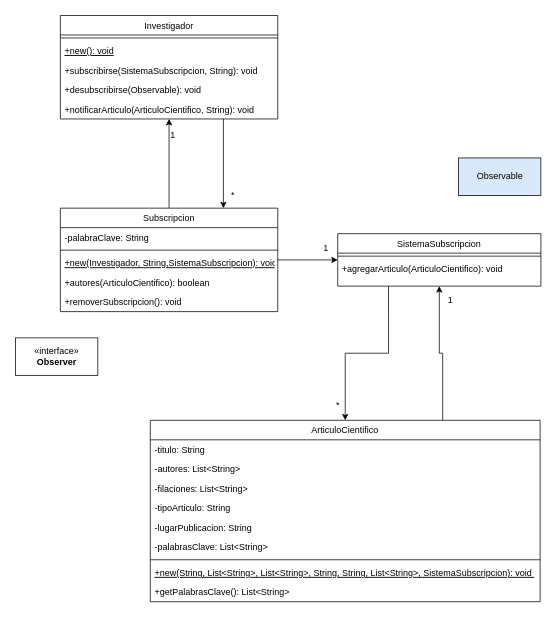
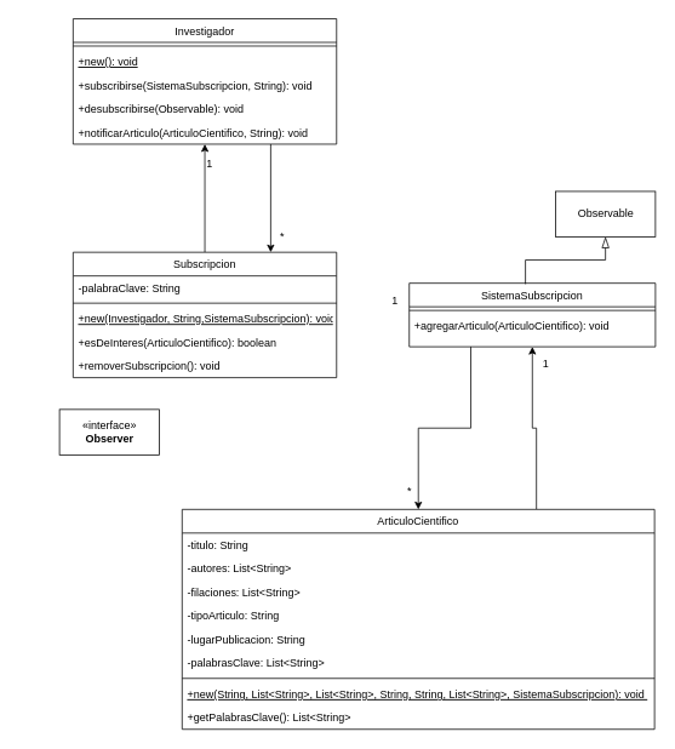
  <mxCell id="0" />
  <mxCell id="1" parent="0" />
  <mxCell id="2" style="edgeStyle=orthogonalEdgeStyle;rounded=0;orthogonalLoop=1;jettySize=auto;html=1;exitX=0.75;exitY=0;exitDx=0;exitDy=0;entryX=0.5;entryY=1;entryDx=0;entryDy=0;" edge="1" parent="1" source="3" target="21"><mxGeometry relative="1" as="geometry" /></mxCell>
  <mxCell id="3" value="ArticuloCientifico" style="swimlane;fontStyle=0;align=center;verticalAlign=top;childLayout=stackLayout;horizontal=1;startSize=26;horizontalStack=0;resizeParent=1;resizeLast=0;collapsible=1;marginBottom=0;rounded=0;shadow=0;strokeWidth=1;" parent="1" vertex="1"><mxGeometry x="200" y="560" width="520" height="242" as="geometry"><mxRectangle x="130" y="380" width="160" height="26" as="alternateBounds" /></mxGeometry></mxCell>
  <mxCell id="4" value="-titulo: String" style="text;align=left;verticalAlign=top;spacingLeft=4;spacingRight=4;overflow=hidden;rotatable=0;points=[[0,0.5],[1,0.5]];portConstraint=eastwest;" parent="3" vertex="1"><mxGeometry y="26" width="520" height="26" as="geometry" /></mxCell>
  <mxCell id="5" value="-autores: List&lt;String&gt;" style="text;align=left;verticalAlign=top;spacingLeft=4;spacingRight=4;overflow=hidden;rotatable=0;points=[[0,0.5],[1,0.5]];portConstraint=eastwest;" parent="3" vertex="1"><mxGeometry y="52" width="520" height="26" as="geometry" /></mxCell>
  <mxCell id="6" value="-filaciones: List&lt;String&gt;" style="text;align=left;verticalAlign=top;spacingLeft=4;spacingRight=4;overflow=hidden;rotatable=0;points=[[0,0.5],[1,0.5]];portConstraint=eastwest;" parent="3" vertex="1"><mxGeometry y="78" width="520" height="26" as="geometry" /></mxCell>
  <mxCell id="7" value="-tipoArticulo: String" style="text;align=left;verticalAlign=top;spacingLeft=4;spacingRight=4;overflow=hidden;rotatable=0;points=[[0,0.5],[1,0.5]];portConstraint=eastwest;" parent="3" vertex="1"><mxGeometry y="104" width="520" height="26" as="geometry" /></mxCell>
  <mxCell id="8" value="-lugarPublicacion: String" style="text;align=left;verticalAlign=top;spacingLeft=4;spacingRight=4;overflow=hidden;rotatable=0;points=[[0,0.5],[1,0.5]];portConstraint=eastwest;" parent="3" vertex="1"><mxGeometry y="130" width="520" height="26" as="geometry" /></mxCell>
  <mxCell id="9" value="-palabrasClave: List&lt;String&gt;" style="text;align=left;verticalAlign=top;spacingLeft=4;spacingRight=4;overflow=hidden;rotatable=0;points=[[0,0.5],[1,0.5]];portConstraint=eastwest;" parent="3" vertex="1"><mxGeometry y="156" width="520" height="26" as="geometry" /></mxCell>
  <mxCell id="10" value="" style="line;html=1;strokeWidth=1;align=left;verticalAlign=middle;spacingTop=-1;spacingLeft=3;spacingRight=3;rotatable=0;labelPosition=right;points=[];portConstraint=eastwest;" parent="3" vertex="1"><mxGeometry y="182" width="520" height="8" as="geometry" /></mxCell>
  <mxCell id="11" value="+new(String, List&lt;String&gt;, List&lt;String&gt;, String, String, List&lt;String&gt;, SistemaSubscripcion): void " style="text;align=left;verticalAlign=top;spacingLeft=4;spacingRight=4;overflow=hidden;rotatable=0;points=[[0,0.5],[1,0.5]];portConstraint=eastwest;fontStyle=4" vertex="1" parent="3"><mxGeometry y="190" width="520" height="26" as="geometry" /></mxCell>
  <mxCell id="12" value="+getPalabrasClave(): List&lt;String&gt;" style="text;align=left;verticalAlign=top;spacingLeft=4;spacingRight=4;overflow=hidden;rotatable=0;points=[[0,0.5],[1,0.5]];portConstraint=eastwest;" vertex="1" parent="3"><mxGeometry y="216" width="520" height="26" as="geometry" /></mxCell>
  <mxCell id="13" style="edgeStyle=orthogonalEdgeStyle;rounded=0;orthogonalLoop=1;jettySize=auto;html=1;exitX=0.75;exitY=1;exitDx=0;exitDy=0;entryX=0.75;entryY=0;entryDx=0;entryDy=0;" edge="1" parent="1" source="14" target="26"><mxGeometry relative="1" as="geometry" /></mxCell>
  <mxCell id="14" value="Investigador" style="swimlane;fontStyle=0;align=center;verticalAlign=top;childLayout=stackLayout;horizontal=1;startSize=26;horizontalStack=0;resizeParent=1;resizeLast=0;collapsible=1;marginBottom=0;rounded=0;shadow=0;strokeWidth=1;" parent="1" vertex="1"><mxGeometry x="80" y="20" width="290" height="138" as="geometry"><mxRectangle x="70" y="190" width="160" height="26" as="alternateBounds" /></mxGeometry></mxCell>
  <mxCell id="15" value="" style="line;html=1;strokeWidth=1;align=left;verticalAlign=middle;spacingTop=-1;spacingLeft=3;spacingRight=3;rotatable=0;labelPosition=right;points=[];portConstraint=eastwest;" parent="14" vertex="1"><mxGeometry y="26" width="290" height="8" as="geometry" /></mxCell>
  <mxCell id="16" value="+new(): void" style="text;align=left;verticalAlign=top;spacingLeft=4;spacingRight=4;overflow=hidden;rotatable=0;points=[[0,0.5],[1,0.5]];portConstraint=eastwest;fontStyle=4" vertex="1" parent="14"><mxGeometry y="34" width="290" height="26" as="geometry" /></mxCell>
  <mxCell id="17" value="+subscribirse(SistemaSubscripcion, String): void" style="text;align=left;verticalAlign=top;spacingLeft=4;spacingRight=4;overflow=hidden;rotatable=0;points=[[0,0.5],[1,0.5]];portConstraint=eastwest;fontStyle=0" parent="14" vertex="1"><mxGeometry y="60" width="290" height="26" as="geometry" /></mxCell>
  <mxCell id="18" value="+desubscribirse(Observable): void" style="text;align=left;verticalAlign=top;spacingLeft=4;spacingRight=4;overflow=hidden;rotatable=0;points=[[0,0.5],[1,0.5]];portConstraint=eastwest;fontStyle=0" vertex="1" parent="14"><mxGeometry y="86" width="290" height="26" as="geometry" /></mxCell>
  <mxCell id="19" value="+notificarArticulo(ArticuloCientifico, String): void" style="text;align=left;verticalAlign=top;spacingLeft=4;spacingRight=4;overflow=hidden;rotatable=0;points=[[0,0.5],[1,0.5]];portConstraint=eastwest;fontStyle=0" vertex="1" parent="14"><mxGeometry y="112" width="290" height="26" as="geometry" /></mxCell>
  <mxCell id="20" style="edgeStyle=orthogonalEdgeStyle;rounded=0;orthogonalLoop=1;jettySize=auto;html=1;entryX=0.5;entryY=0;entryDx=0;entryDy=0;exitX=0.25;exitY=1;exitDx=0;exitDy=0;" edge="1" parent="1" source="21" target="3"><mxGeometry relative="1" as="geometry" /></mxCell>
  <mxCell id="21" value="SistemaSubscripcion" style="swimlane;fontStyle=0;align=center;verticalAlign=top;childLayout=stackLayout;horizontal=1;startSize=26;horizontalStack=0;resizeParent=1;resizeLast=0;collapsible=1;marginBottom=0;rounded=0;shadow=0;strokeWidth=1;" parent="1" vertex="1"><mxGeometry x="450" y="311" width="271" height="70" as="geometry"><mxRectangle x="460" y="447" width="160" height="26" as="alternateBounds" /></mxGeometry></mxCell>
  <mxCell id="22" value="" style="line;html=1;strokeWidth=1;align=left;verticalAlign=middle;spacingTop=-1;spacingLeft=3;spacingRight=3;rotatable=0;labelPosition=right;points=[];portConstraint=eastwest;" parent="21" vertex="1"><mxGeometry y="26" width="271" height="8" as="geometry" /></mxCell>
  <mxCell id="23" value="+agregarArticulo(ArticuloCientifico): void" style="text;align=left;verticalAlign=top;spacingLeft=4;spacingRight=4;overflow=hidden;rotatable=0;points=[[0,0.5],[1,0.5]];portConstraint=eastwest;fontStyle=0" parent="21" vertex="1"><mxGeometry y="34" width="271" height="26" as="geometry" /></mxCell>
  <mxCell id="24" style="edgeStyle=orthogonalEdgeStyle;rounded=0;orthogonalLoop=1;jettySize=auto;html=1;entryX=0.5;entryY=1;entryDx=0;entryDy=0;" edge="1" parent="1" source="26" target="14"><mxGeometry relative="1" as="geometry"><mxPoint x="460" y="120" as="targetPoint" /></mxGeometry></mxCell>
- <mxCell id="25" style="edgeStyle=orthogonalEdgeStyle;rounded=0;orthogonalLoop=1;jettySize=auto;html=1;entryX=0;entryY=0.5;entryDx=0;entryDy=0;" edge="1" parent="1" source="26" target="21"><mxGeometry relative="1" as="geometry" /></mxCell>
  <mxCell id="26" value="Subscripcion" style="swimlane;fontStyle=0;align=center;verticalAlign=top;childLayout=stackLayout;horizontal=1;startSize=26;horizontalStack=0;resizeParent=1;resizeLast=0;collapsible=1;marginBottom=0;rounded=0;shadow=0;strokeWidth=1;" vertex="1" parent="1"><mxGeometry x="80" y="277" width="290" height="138" as="geometry"><mxRectangle x="70" y="447" width="160" height="26" as="alternateBounds" /></mxGeometry></mxCell>
  <mxCell id="27" value="-palabraClave: String" style="text;align=left;verticalAlign=top;spacingLeft=4;spacingRight=4;overflow=hidden;rotatable=0;points=[[0,0.5],[1,0.5]];portConstraint=eastwest;fontStyle=0" vertex="1" parent="26"><mxGeometry y="26" width="290" height="26" as="geometry" /></mxCell>
  <mxCell id="28" value="" style="line;html=1;strokeWidth=1;align=left;verticalAlign=middle;spacingTop=-1;spacingLeft=3;spacingRight=3;rotatable=0;labelPosition=right;points=[];portConstraint=eastwest;" vertex="1" parent="26"><mxGeometry y="52" width="290" height="8" as="geometry" /></mxCell>
  <mxCell id="29" value="+new(Investigador, String,SistemaSubscripcion): void" style="text;align=left;verticalAlign=top;spacingLeft=4;spacingRight=4;overflow=hidden;rotatable=0;points=[[0,0.5],[1,0.5]];portConstraint=eastwest;fontStyle=4" vertex="1" parent="26"><mxGeometry y="60" width="290" height="26" as="geometry" /></mxCell>
- <mxCell id="30" value="+autores(ArticuloCientifico): boolean" style="text;align=left;verticalAlign=top;spacingLeft=4;spacingRight=4;overflow=hidden;rotatable=0;points=[[0,0.5],[1,0.5]];portConstraint=eastwest;fontStyle=0" vertex="1" parent="26"><mxGeometry y="86" width="290" height="26" as="geometry" /></mxCell>
+ <mxCell id="30" value="+esDeInteres(ArticuloCientifico): boolean" style="text;align=left;verticalAlign=top;spacingLeft=4;spacingRight=4;overflow=hidden;rotatable=0;points=[[0,0.5],[1,0.5]];portConstraint=eastwest;fontStyle=0" vertex="1" parent="26"><mxGeometry y="86" width="290" height="26" as="geometry" /></mxCell>
  <mxCell id="31" value="+removerSubscripcion(): void" style="text;align=left;verticalAlign=top;spacingLeft=4;spacingRight=4;overflow=hidden;rotatable=0;points=[[0,0.5],[1,0.5]];portConstraint=eastwest;fontStyle=0" vertex="1" parent="26"><mxGeometry y="112" width="290" height="26" as="geometry" /></mxCell>
  <mxCell id="32" value="*" style="text;html=1;align=center;verticalAlign=middle;resizable=0;points=[];autosize=1;strokeColor=none;" vertex="1" parent="1"><mxGeometry x="440" y="530" width="20" height="20" as="geometry" /></mxCell>
  <mxCell id="33" value="1" style="text;html=1;align=center;verticalAlign=middle;resizable=0;points=[];autosize=1;strokeColor=none;" vertex="1" parent="1"><mxGeometry x="590" y="390" width="20" height="20" as="geometry" /></mxCell>
  <mxCell id="34" value="1" style="text;html=1;align=center;verticalAlign=middle;resizable=0;points=[];autosize=1;strokeColor=none;" vertex="1" parent="1"><mxGeometry x="424" y="320" width="20" height="20" as="geometry" /></mxCell>
  <mxCell id="35" value="1" style="text;html=1;align=center;verticalAlign=middle;resizable=0;points=[];autosize=1;strokeColor=none;" vertex="1" parent="1"><mxGeometry x="220" y="170" width="20" height="20" as="geometry" /></mxCell>
  <mxCell id="36" value="*" style="text;html=1;align=center;verticalAlign=middle;resizable=0;points=[];autosize=1;strokeColor=none;" vertex="1" parent="1"><mxGeometry x="300" y="250" width="20" height="20" as="geometry" /></mxCell>
- <mxCell id="37" value="«interface»&lt;br&gt;&lt;b&gt;Observer&lt;/b&gt;" style="html=1;" vertex="1" parent="1"><mxGeometry x="20" y="450" width="110" height="50" as="geometry" /></mxCell>
- <mxCell id="39" value="Observable" style="html=1;fillColor=#dae8fc;" vertex="1" parent="1"><mxGeometry x="611" y="210" width="110" height="50" as="geometry" /></mxCell>
+ <mxCell id="37" value="«interface»&lt;br&gt;&lt;b&gt;Observer&lt;/b&gt;" style="html=1;" vertex="1" parent="1"><mxGeometry x="65" y="450" width="110" height="50" as="geometry" /></mxCell>
+ <mxCell id="38" style="edgeStyle=orthogonalEdgeStyle;rounded=0;orthogonalLoop=1;jettySize=auto;html=1;exitX=0.472;exitY=0.014;exitDx=0;exitDy=0;entryX=0.5;entryY=1;entryDx=0;entryDy=0;endArrow=blockThin;endFill=0;startSize=10;endSize=10;exitPerimeter=0;" edge="1" parent="1" source="21" target="39"><mxGeometry relative="1" as="geometry" /></mxCell>
+ <mxCell id="39" value="Observable" style="html=1;" vertex="1" parent="1"><mxGeometry x="611" y="210" width="110" height="50" as="geometry" /></mxCell>
